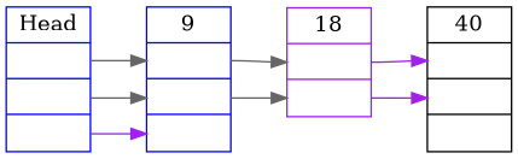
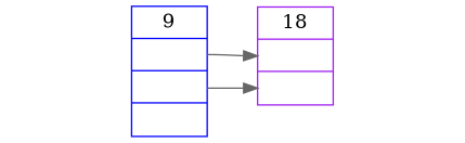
  digraph {
    nodesep=0
    rankdir=LR
    node [color=blue shape=record weight=4]
    edge [color=gray40 headport=0 tailport=0]
-   n1 [label="Head|<0>|<1>|<2>"]
    n2 [label="9|<0>|<1>|<2>"]
    n3 [color=purple label="18|<0>|<1>"]
-   n4 [color=black label="40|<0>|<1>|<2>"]
-   n1 -> n2
-   n1 -> n2 [headport=1 tailport=1]
-   n1 -> n2 [color=purple headport=2 tailport=2]
    n2 -> n3
    n2 -> n3 [headport=1 tailport=1]
-   n3 -> n4 [color=purple]
-   n3 -> n4 [color=purple headport=1 tailport=1]
  }
